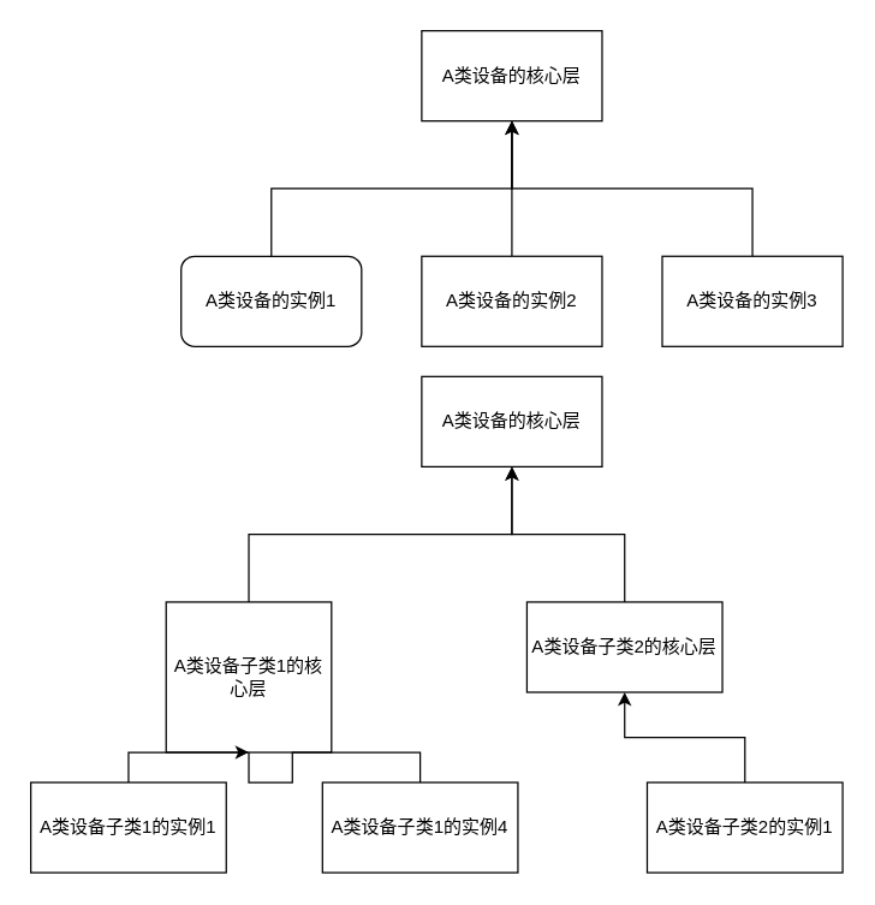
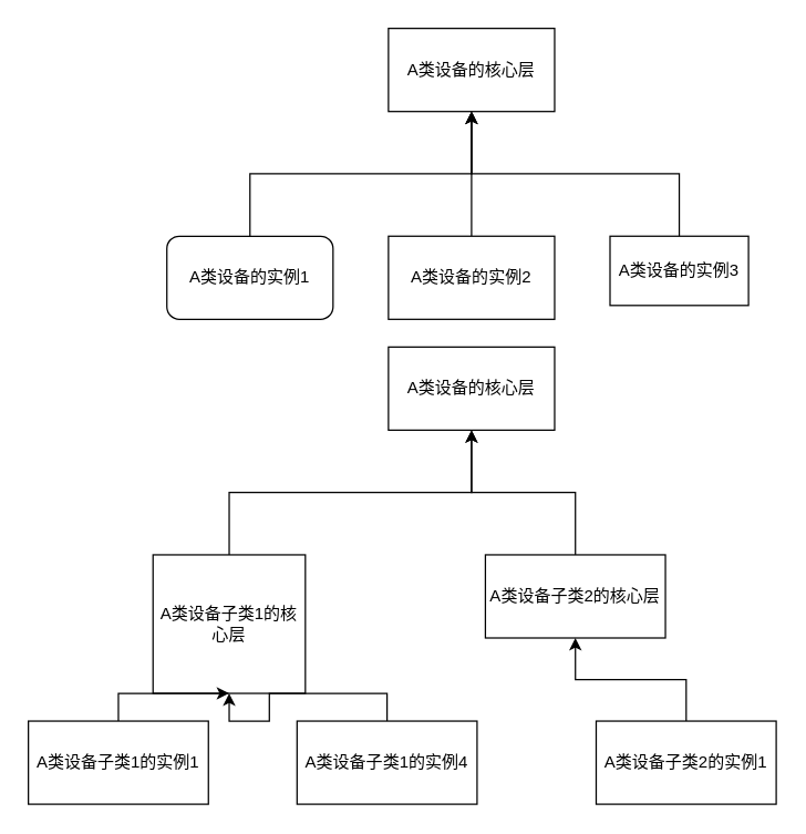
  <mxCell id="0" />
  <mxCell id="1" parent="0" />
  <mxCell id="2" value="" style="edgeStyle=orthogonalEdgeStyle;rounded=0;orthogonalLoop=1;jettySize=auto;html=1;" edge="1" parent="1" source="3" target="4"><mxGeometry relative="1" as="geometry" /></mxCell>
  <mxCell id="3" value="A类设备的实例2" style="rounded=0;whiteSpace=wrap;html=1;" vertex="1" parent="1"><mxGeometry x="280" y="170" width="120" height="60" as="geometry" /></mxCell>
  <mxCell id="4" value="A类设备的核心层" style="whiteSpace=wrap;html=1;rounded=0;" vertex="1" parent="1"><mxGeometry x="280" y="20" width="120" height="60" as="geometry" /></mxCell>
  <mxCell id="5" style="edgeStyle=orthogonalEdgeStyle;rounded=0;orthogonalLoop=1;jettySize=auto;html=1;exitX=0.5;exitY=0;exitDx=0;exitDy=0;entryX=0.5;entryY=1;entryDx=0;entryDy=0;" edge="1" parent="1" source="6" target="4"><mxGeometry relative="1" as="geometry" /></mxCell>
  <mxCell id="6" value="A类设备的实例1" style="whiteSpace=wrap;html=1;rounded=1;" vertex="1" parent="1"><mxGeometry x="120" y="170" width="120" height="60" as="geometry" /></mxCell>
  <mxCell id="7" style="edgeStyle=orthogonalEdgeStyle;rounded=0;orthogonalLoop=1;jettySize=auto;html=1;exitX=0.5;exitY=0;exitDx=0;exitDy=0;" edge="1" parent="1" source="8" target="4"><mxGeometry relative="1" as="geometry" /></mxCell>
- <mxCell id="8" value="A类设备的实例3" style="rounded=0;whiteSpace=wrap;html=1;" vertex="1" parent="1"><mxGeometry x="440" y="170" width="120" height="60" as="geometry" /></mxCell>
+ <mxCell id="8" value="A类设备的实例3" style="rounded=0;whiteSpace=wrap;html=1;" vertex="1" parent="1"><mxGeometry x="440" y="170" width="100" height="50" as="geometry" /></mxCell>
  <mxCell id="9" value="A类设备的核心层" style="whiteSpace=wrap;html=1;rounded=0;" vertex="1" parent="1"><mxGeometry x="280" y="250" width="120" height="60" as="geometry" /></mxCell>
  <mxCell id="10" style="edgeStyle=orthogonalEdgeStyle;rounded=0;orthogonalLoop=1;jettySize=auto;html=1;exitX=0.5;exitY=0;exitDx=0;exitDy=0;entryX=0.5;entryY=1;entryDx=0;entryDy=0;" edge="1" parent="1" source="11" target="9"><mxGeometry relative="1" as="geometry" /></mxCell>
  <mxCell id="11" value="A类设备子类1的核心层" style="rounded=0;whiteSpace=wrap;html=1;" vertex="1" parent="1"><mxGeometry x="110" y="400" width="110" height="100" as="geometry" /></mxCell>
  <mxCell id="12" style="edgeStyle=orthogonalEdgeStyle;rounded=0;orthogonalLoop=1;jettySize=auto;html=1;exitX=0.5;exitY=0;exitDx=0;exitDy=0;" edge="1" parent="1" source="13" target="9"><mxGeometry relative="1" as="geometry" /></mxCell>
  <mxCell id="13" value="A类设备子类2的核心层" style="rounded=0;whiteSpace=wrap;html=1;" vertex="1" parent="1"><mxGeometry x="350" y="400" width="130" height="60" as="geometry" /></mxCell>
  <mxCell id="14" style="edgeStyle=orthogonalEdgeStyle;rounded=0;orthogonalLoop=1;jettySize=auto;html=1;exitX=0.5;exitY=0;exitDx=0;exitDy=0;entryX=0.5;entryY=1;entryDx=0;entryDy=0;" edge="1" parent="1" source="15" target="11"><mxGeometry relative="1" as="geometry" /></mxCell>
  <mxCell id="15" value="A类设备子类1的实例1" style="rounded=0;whiteSpace=wrap;html=1;" vertex="1" parent="1"><mxGeometry x="20" y="520" width="130" height="60" as="geometry" /></mxCell>
- <mxCell id="16" style="edgeStyle=orthogonalEdgeStyle;rounded=0;orthogonalLoop=1;jettySize=auto;html=1;exitX=0.5;exitY=0;exitDx=0;exitDy=0;entryX=0.5;entryY=1;entryDx=0;entryDy=0;endArrow=none;" edge="1" parent="1" source="17" target="11"><mxGeometry relative="1" as="geometry" /></mxCell>
+ <mxCell id="16" style="edgeStyle=orthogonalEdgeStyle;rounded=0;orthogonalLoop=1;jettySize=auto;html=1;exitX=0.5;exitY=0;exitDx=0;exitDy=0;entryX=0.5;entryY=1;entryDx=0;entryDy=0;" edge="1" parent="1" source="17" target="11"><mxGeometry relative="1" as="geometry" /></mxCell>
  <mxCell id="17" value="A类设备子类1的实例4" style="rounded=0;whiteSpace=wrap;html=1;" vertex="1" parent="1"><mxGeometry x="214" y="520" width="130" height="60" as="geometry" /></mxCell>
  <mxCell id="18" style="edgeStyle=orthogonalEdgeStyle;rounded=0;orthogonalLoop=1;jettySize=auto;html=1;exitX=0.5;exitY=0;exitDx=0;exitDy=0;entryX=0.5;entryY=1;entryDx=0;entryDy=0;" edge="1" parent="1" source="19" target="13"><mxGeometry relative="1" as="geometry" /></mxCell>
  <mxCell id="19" value="A类设备子类2的实例1" style="rounded=0;whiteSpace=wrap;html=1;" vertex="1" parent="1"><mxGeometry x="430" y="520" width="130" height="60" as="geometry" /></mxCell>
